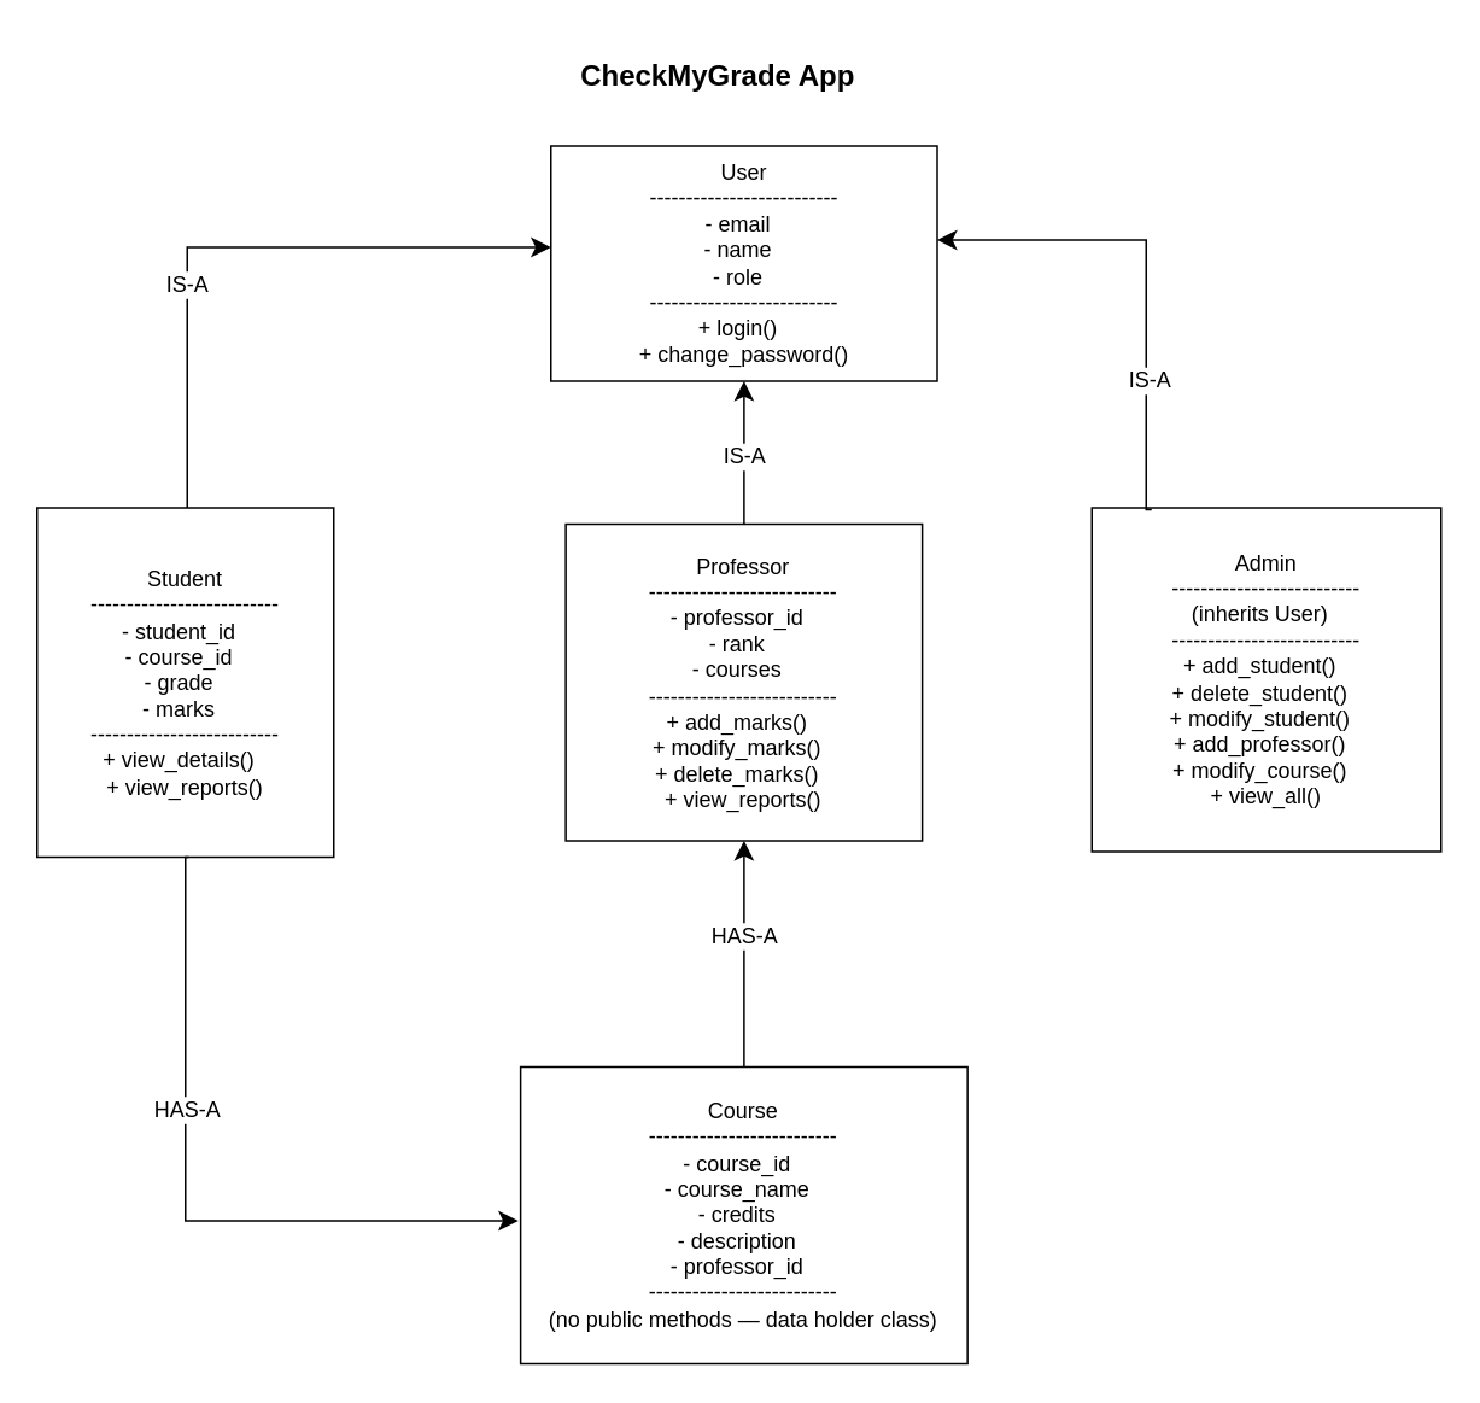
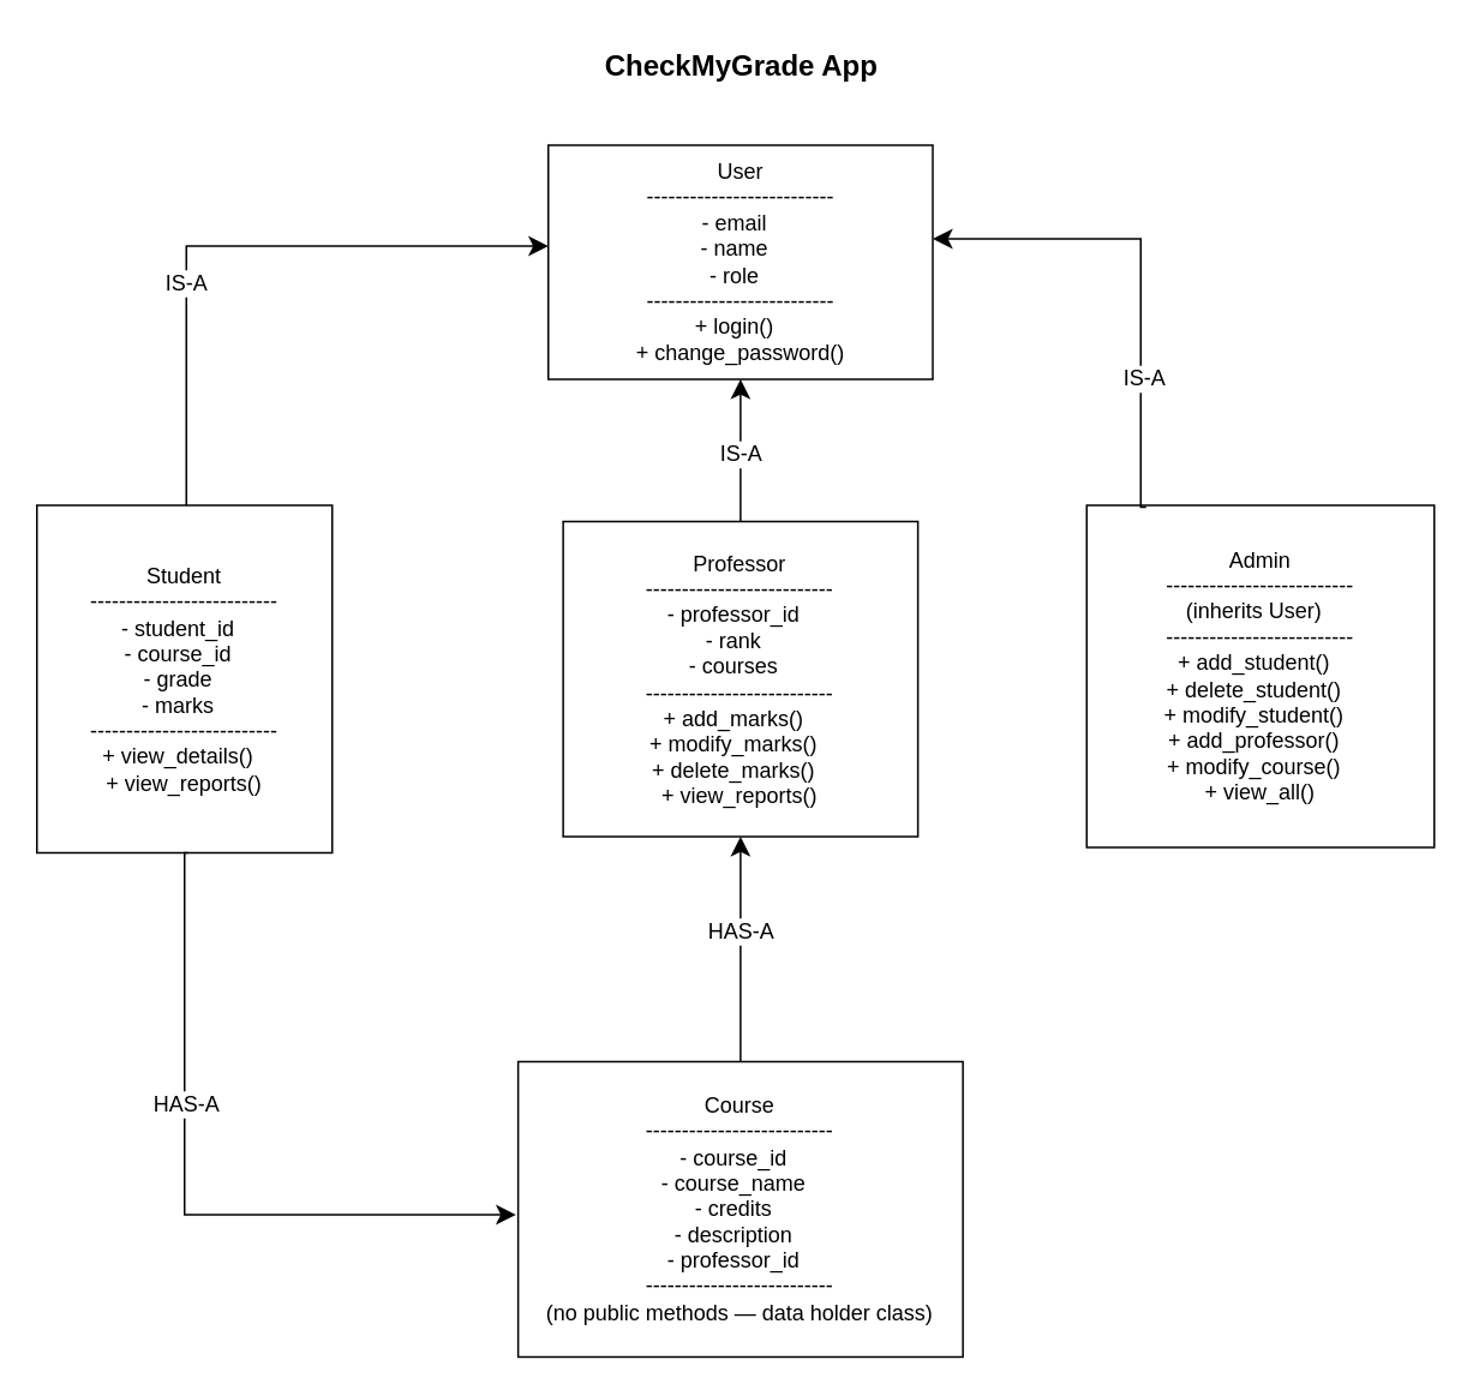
  <mxCell id="0" />
  <mxCell id="1" parent="0" />
  <mxCell id="2" value="&lt;div&gt;User&lt;/div&gt;&lt;div&gt;--------------------------&lt;/div&gt;&lt;div&gt;- email&amp;nbsp;&amp;nbsp;&lt;/div&gt;&lt;div&gt;- name&amp;nbsp;&amp;nbsp;&lt;/div&gt;&lt;div&gt;- role&amp;nbsp;&amp;nbsp;&lt;/div&gt;&lt;div&gt;--------------------------&lt;/div&gt;&lt;div&gt;+ login()&amp;nbsp;&amp;nbsp;&lt;/div&gt;&lt;div&gt;+ change_password()&lt;/div&gt;" style="rounded=0;whiteSpace=wrap;html=1;" vertex="1" parent="1"><mxGeometry x="304" y="80" width="213.5" height="130" as="geometry" /></mxCell>
  <mxCell id="3" value="&lt;div&gt;&lt;div&gt;Student&lt;/div&gt;&lt;div&gt;--------------------------&lt;/div&gt;&lt;div&gt;- student_id&amp;nbsp;&amp;nbsp;&lt;/div&gt;&lt;div&gt;- course_id&amp;nbsp;&amp;nbsp;&lt;/div&gt;&lt;div&gt;- grade&amp;nbsp;&amp;nbsp;&lt;/div&gt;&lt;div&gt;- marks&amp;nbsp;&amp;nbsp;&lt;/div&gt;&lt;div&gt;--------------------------&lt;/div&gt;&lt;div&gt;+ view_details()&amp;nbsp;&amp;nbsp;&lt;/div&gt;&lt;div&gt;+ view_reports()&lt;/div&gt;&lt;/div&gt;" style="rounded=0;whiteSpace=wrap;html=1;" vertex="1" parent="1"><mxGeometry x="20" y="280" width="164" height="193" as="geometry" /></mxCell>
  <mxCell id="4" value="" style="edgeStyle=none;curved=1;rounded=0;orthogonalLoop=1;jettySize=auto;html=1;fontSize=12;startSize=8;endSize=8;" edge="1" parent="1" source="6" target="2"><mxGeometry relative="1" as="geometry" /></mxCell>
  <mxCell id="5" value="IS-A" style="edgeLabel;html=1;align=center;verticalAlign=middle;resizable=0;points=[];fontSize=12;" vertex="1" connectable="0" parent="4"><mxGeometry x="-0.046" relative="1" as="geometry"><mxPoint as="offset" /></mxGeometry></mxCell>
  <mxCell id="6" value="&lt;div&gt;&lt;div&gt;Professor&lt;/div&gt;&lt;div&gt;--------------------------&lt;/div&gt;&lt;div&gt;- professor_id&amp;nbsp;&amp;nbsp;&lt;/div&gt;&lt;div&gt;- rank&amp;nbsp;&amp;nbsp;&lt;/div&gt;&lt;div&gt;- courses&amp;nbsp;&amp;nbsp;&lt;/div&gt;&lt;div&gt;--------------------------&lt;/div&gt;&lt;div&gt;+ add_marks()&amp;nbsp;&amp;nbsp;&lt;/div&gt;&lt;div&gt;+ modify_marks()&amp;nbsp;&amp;nbsp;&lt;/div&gt;&lt;div&gt;+ delete_marks()&amp;nbsp;&amp;nbsp;&lt;/div&gt;&lt;div&gt;+ view_reports()&lt;/div&gt;&lt;/div&gt;" style="rounded=0;whiteSpace=wrap;html=1;" vertex="1" parent="1"><mxGeometry x="312.25" y="289" width="197" height="175" as="geometry" /></mxCell>
  <mxCell id="7" value="&lt;div&gt;&lt;div&gt;Admin&lt;/div&gt;&lt;div&gt;--------------------------&lt;/div&gt;&lt;div&gt;(inherits User)&amp;nbsp;&amp;nbsp;&lt;/div&gt;&lt;div&gt;--------------------------&lt;/div&gt;&lt;div&gt;+ add_student()&amp;nbsp;&amp;nbsp;&lt;/div&gt;&lt;div&gt;+ delete_student()&amp;nbsp;&amp;nbsp;&lt;/div&gt;&lt;div&gt;+ modify_student()&amp;nbsp;&amp;nbsp;&lt;/div&gt;&lt;div&gt;+ add_professor()&amp;nbsp;&amp;nbsp;&lt;/div&gt;&lt;div&gt;+ modify_course()&amp;nbsp;&amp;nbsp;&lt;/div&gt;&lt;div&gt;+ view_all()&lt;/div&gt;&lt;/div&gt;" style="rounded=0;whiteSpace=wrap;html=1;" vertex="1" parent="1"><mxGeometry x="603" y="280" width="193" height="190" as="geometry" /></mxCell>
  <mxCell id="8" value="" style="edgeStyle=none;curved=1;rounded=0;orthogonalLoop=1;jettySize=auto;html=1;fontSize=12;startSize=8;endSize=8;" edge="1" parent="1" source="10" target="6"><mxGeometry relative="1" as="geometry" /></mxCell>
  <mxCell id="9" value="HAS-A" style="edgeLabel;html=1;align=center;verticalAlign=middle;resizable=0;points=[];fontSize=12;" vertex="1" connectable="0" parent="8"><mxGeometry x="0.169" relative="1" as="geometry"><mxPoint as="offset" /></mxGeometry></mxCell>
  <mxCell id="10" value="&lt;div&gt;&lt;div&gt;Course&lt;/div&gt;&lt;div&gt;--------------------------&lt;/div&gt;&lt;div&gt;- course_id&amp;nbsp;&amp;nbsp;&lt;/div&gt;&lt;div&gt;- course_name&amp;nbsp;&amp;nbsp;&lt;/div&gt;&lt;div&gt;- credits&amp;nbsp;&amp;nbsp;&lt;/div&gt;&lt;div&gt;- description&amp;nbsp;&amp;nbsp;&lt;/div&gt;&lt;div&gt;- professor_id&amp;nbsp;&amp;nbsp;&lt;/div&gt;&lt;div&gt;--------------------------&lt;/div&gt;&lt;div&gt;(no public methods — data holder class)&lt;/div&gt;&lt;/div&gt;" style="rounded=0;whiteSpace=wrap;html=1;" vertex="1" parent="1"><mxGeometry x="287.25" y="589" width="247" height="164" as="geometry" /></mxCell>
  <mxCell id="11" value="" style="edgeStyle=segmentEdgeStyle;endArrow=classic;html=1;curved=0;rounded=0;endSize=8;startSize=8;sourcePerimeterSpacing=0;targetPerimeterSpacing=0;fontSize=12;exitX=0.5;exitY=0;exitDx=0;exitDy=0;" edge="1" parent="1"><mxGeometry width="140" relative="1" as="geometry"><mxPoint x="103" y="280" as="sourcePoint" /><mxPoint x="304" y="136" as="targetPoint" /><Array as="points"><mxPoint x="103" y="136" /></Array></mxGeometry></mxCell>
  <mxCell id="12" value="IS-A" style="edgeLabel;html=1;align=center;verticalAlign=middle;resizable=0;points=[];fontSize=12;" vertex="1" connectable="0" parent="11"><mxGeometry x="-0.282" y="1" relative="1" as="geometry"><mxPoint as="offset" /></mxGeometry></mxCell>
  <mxCell id="13" value="" style="edgeStyle=segmentEdgeStyle;endArrow=classic;html=1;curved=0;rounded=0;endSize=8;startSize=8;sourcePerimeterSpacing=0;targetPerimeterSpacing=0;fontSize=12;" edge="1" parent="1"><mxGeometry width="140" relative="1" as="geometry"><mxPoint x="636" y="281" as="sourcePoint" /><mxPoint x="517.5" y="132" as="targetPoint" /><Array as="points"><mxPoint x="633" y="132" /></Array></mxGeometry></mxCell>
  <mxCell id="14" value="IS-A" style="edgeLabel;html=1;align=center;verticalAlign=middle;resizable=0;points=[];fontSize=12;" vertex="1" connectable="0" parent="13"><mxGeometry x="-0.438" y="-1" relative="1" as="geometry"><mxPoint as="offset" /></mxGeometry></mxCell>
  <mxCell id="15" value="" style="edgeStyle=segmentEdgeStyle;endArrow=classic;html=1;curved=0;rounded=0;endSize=8;startSize=8;sourcePerimeterSpacing=0;targetPerimeterSpacing=0;fontSize=12;exitX=0.5;exitY=0;exitDx=0;exitDy=0;" edge="1" parent="1"><mxGeometry width="140" relative="1" as="geometry"><mxPoint x="104" y="473" as="sourcePoint" /><mxPoint x="286" y="674" as="targetPoint" /><Array as="points"><mxPoint x="102" y="473" /><mxPoint x="102" y="674" /></Array></mxGeometry></mxCell>
  <mxCell id="16" value="HAS-A" style="edgeLabel;html=1;align=center;verticalAlign=middle;resizable=0;points=[];fontSize=12;" vertex="1" connectable="0" parent="15"><mxGeometry x="-0.272" relative="1" as="geometry"><mxPoint as="offset" /></mxGeometry></mxCell>
- <mxCell id="17" value="CheckMyGrade App" style="text;html=1;align=center;verticalAlign=middle;resizable=0;points=[];autosize=1;strokeColor=none;fillColor=none;fontSize=16;fontStyle=1" vertex="1" parent="1"><mxGeometry x="315.25" y="25" width="161" height="31" as="geometry" /></mxCell>
+ <mxCell id="17" value="CheckMyGrade App" style="text;html=1;align=center;verticalAlign=middle;resizable=0;points=[];autosize=1;strokeColor=none;fillColor=none;fontSize=16;fontStyle=1" vertex="1" parent="1"><mxGeometry x="330.25" y="20" width="161" height="31" as="geometry" /></mxCell>
